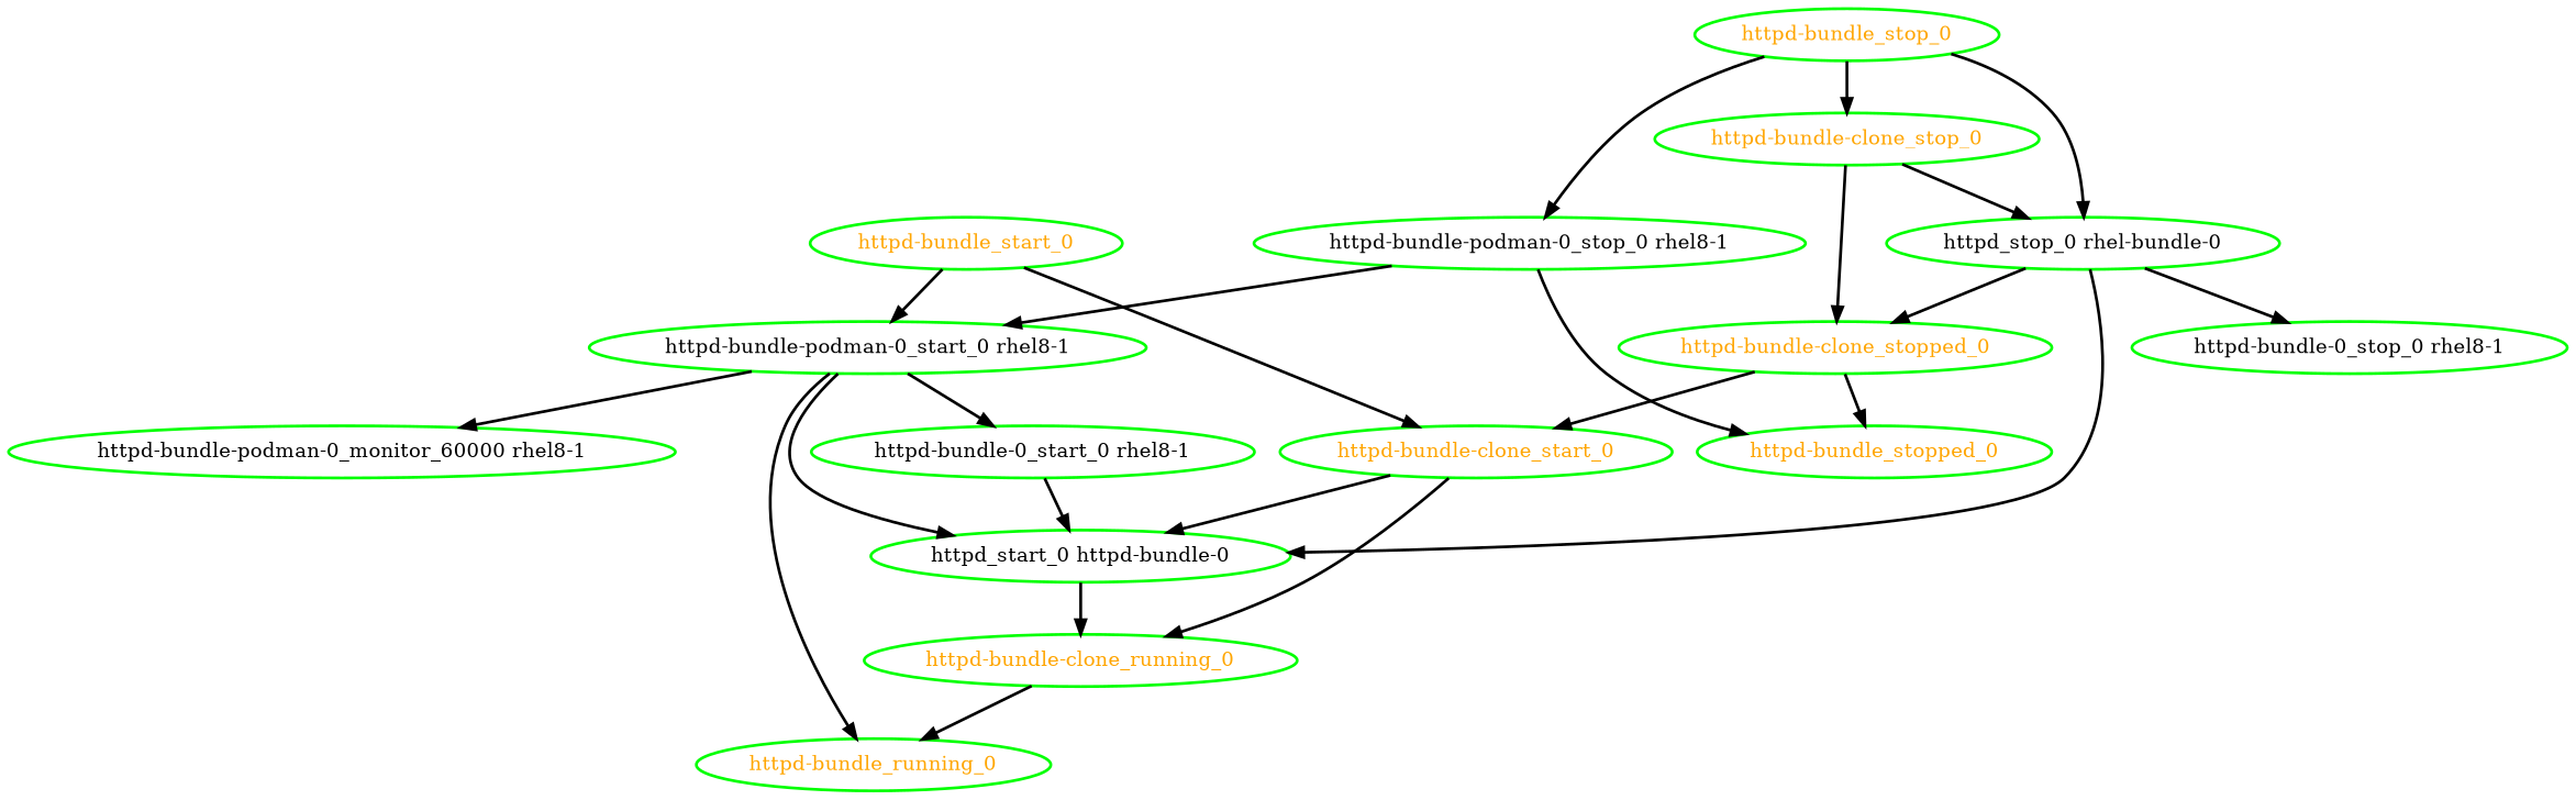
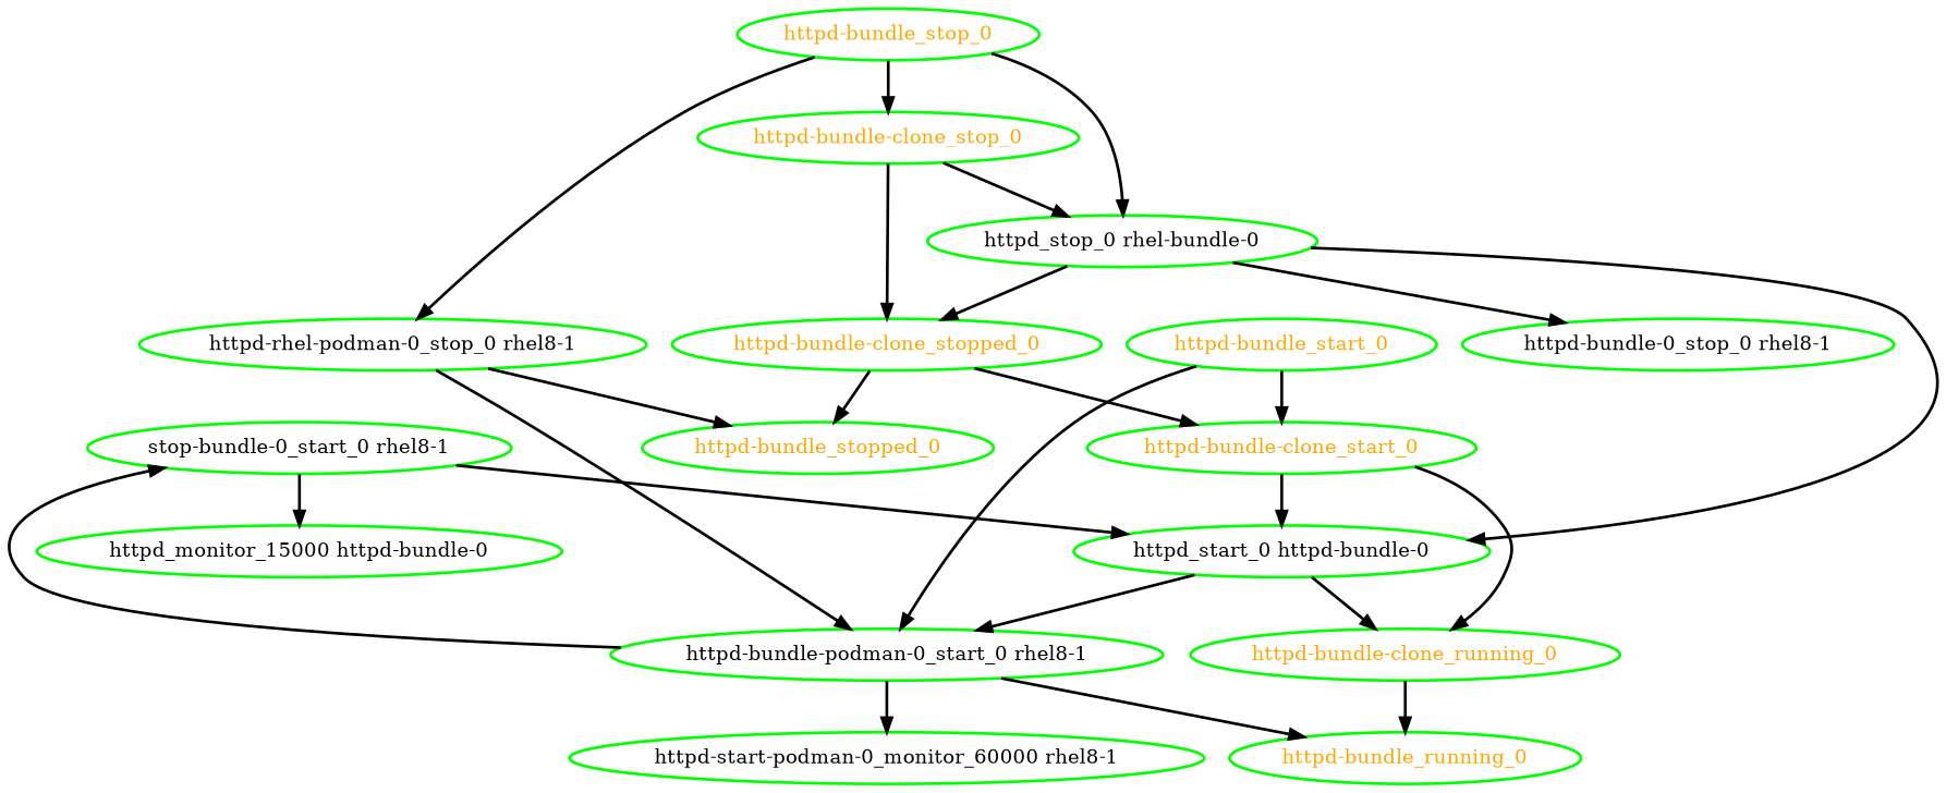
  digraph {
    node [color=green fontcolor=black style=bold]
    edge [style=bold]
-   "httpd-bundle-0_start_0 rhel8-1"
+   "httpd-bundle-0_start_0 rhel8-1" [label="stop-bundle-0_start_0 rhel8-1"]
+   "httpd_monitor_15000 httpd-bundle-0"
    "httpd_start_0 httpd-bundle-0"
    "httpd-bundle-clone_running_0" [fontcolor=orange]
    "httpd-bundle_running_0" [fontcolor=orange]
    "httpd-bundle_stopped_0" [fontcolor=orange]
-   "httpd-bundle-podman-0_stop_0 rhel8-1"
+   "httpd-bundle-podman-0_stop_0 rhel8-1" [label="httpd-rhel-podman-0_stop_0 rhel8-1"]
    "httpd-bundle-podman-0_start_0 rhel8-1"
-   "httpd-bundle-podman-0_monitor_60000 rhel8-1"
+   "httpd-bundle-podman-0_monitor_60000 rhel8-1" [label="httpd-start-podman-0_monitor_60000 rhel8-1"]
    "httpd-bundle-clone_start_0" [fontcolor=orange]
    "httpd-bundle-clone_stop_0" [fontcolor=orange]
    "httpd-bundle-clone_stopped_0" [fontcolor=orange]
    n13 [label="httpd_stop_0 rhel-bundle-0"]
    "httpd-bundle-0_stop_0 rhel8-1"
    "httpd-bundle_start_0" [fontcolor=orange]
    "httpd-bundle_stop_0" [fontcolor=orange]
+   "httpd-bundle-0_start_0 rhel8-1" -> "httpd_monitor_15000 httpd-bundle-0"
    "httpd-bundle-0_start_0 rhel8-1" -> "httpd_start_0 httpd-bundle-0"
    "httpd_start_0 httpd-bundle-0" -> "httpd-bundle-clone_running_0"
    "httpd-bundle-clone_running_0" -> "httpd-bundle_running_0"
    "httpd-bundle-podman-0_stop_0 rhel8-1" -> "httpd-bundle_stopped_0"
    "httpd-bundle-podman-0_stop_0 rhel8-1" -> "httpd-bundle-podman-0_start_0 rhel8-1"
    "httpd-bundle-podman-0_start_0 rhel8-1" -> "httpd-bundle-0_start_0 rhel8-1"
-   "httpd-bundle-podman-0_start_0 rhel8-1" -> "httpd_start_0 httpd-bundle-0"
+   "httpd_start_0 httpd-bundle-0" -> "httpd-bundle-podman-0_start_0 rhel8-1"
    "httpd-bundle-podman-0_start_0 rhel8-1" -> "httpd-bundle_running_0"
    "httpd-bundle-podman-0_start_0 rhel8-1" -> "httpd-bundle-podman-0_monitor_60000 rhel8-1"
    "httpd-bundle-clone_start_0" -> "httpd_start_0 httpd-bundle-0"
    "httpd-bundle-clone_start_0" -> "httpd-bundle-clone_running_0"
    "httpd-bundle-clone_stop_0" -> "httpd-bundle-clone_stopped_0"
    "httpd-bundle-clone_stop_0" -> n13
    "httpd-bundle-clone_stopped_0" -> "httpd-bundle_stopped_0"
    "httpd-bundle-clone_stopped_0" -> "httpd-bundle-clone_start_0"
    n13 -> "httpd_start_0 httpd-bundle-0"
    n13 -> "httpd-bundle-clone_stopped_0"
    n13 -> "httpd-bundle-0_stop_0 rhel8-1"
    "httpd-bundle_start_0" -> "httpd-bundle-podman-0_start_0 rhel8-1"
    "httpd-bundle_start_0" -> "httpd-bundle-clone_start_0"
    "httpd-bundle_stop_0" -> "httpd-bundle-podman-0_stop_0 rhel8-1"
    "httpd-bundle_stop_0" -> "httpd-bundle-clone_stop_0"
    "httpd-bundle_stop_0" -> n13
  }
